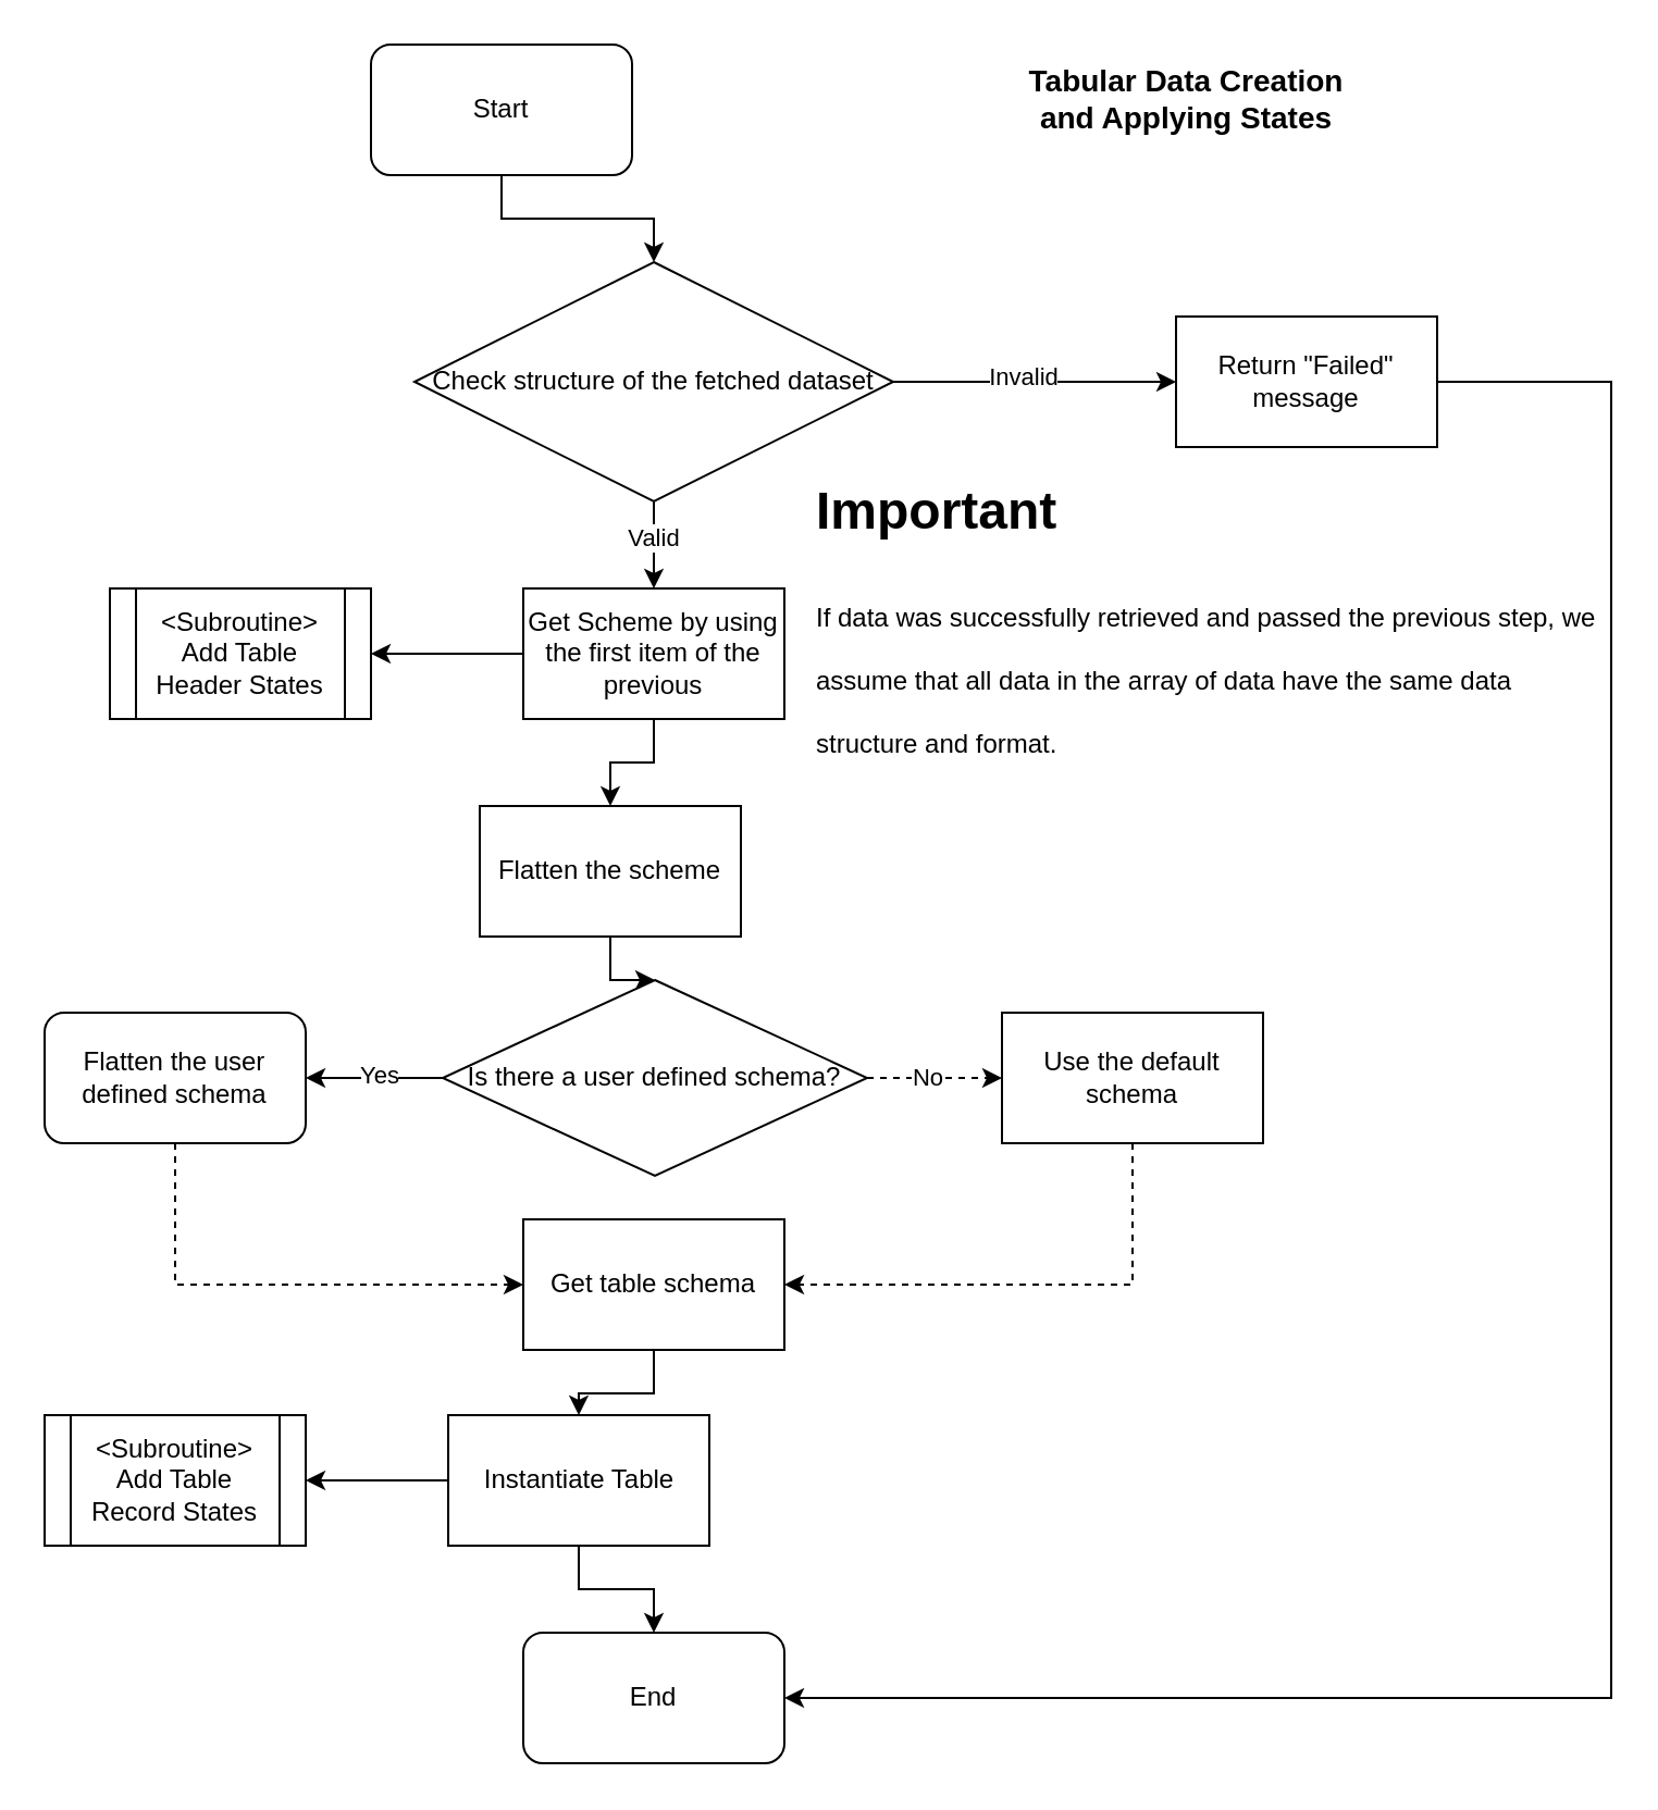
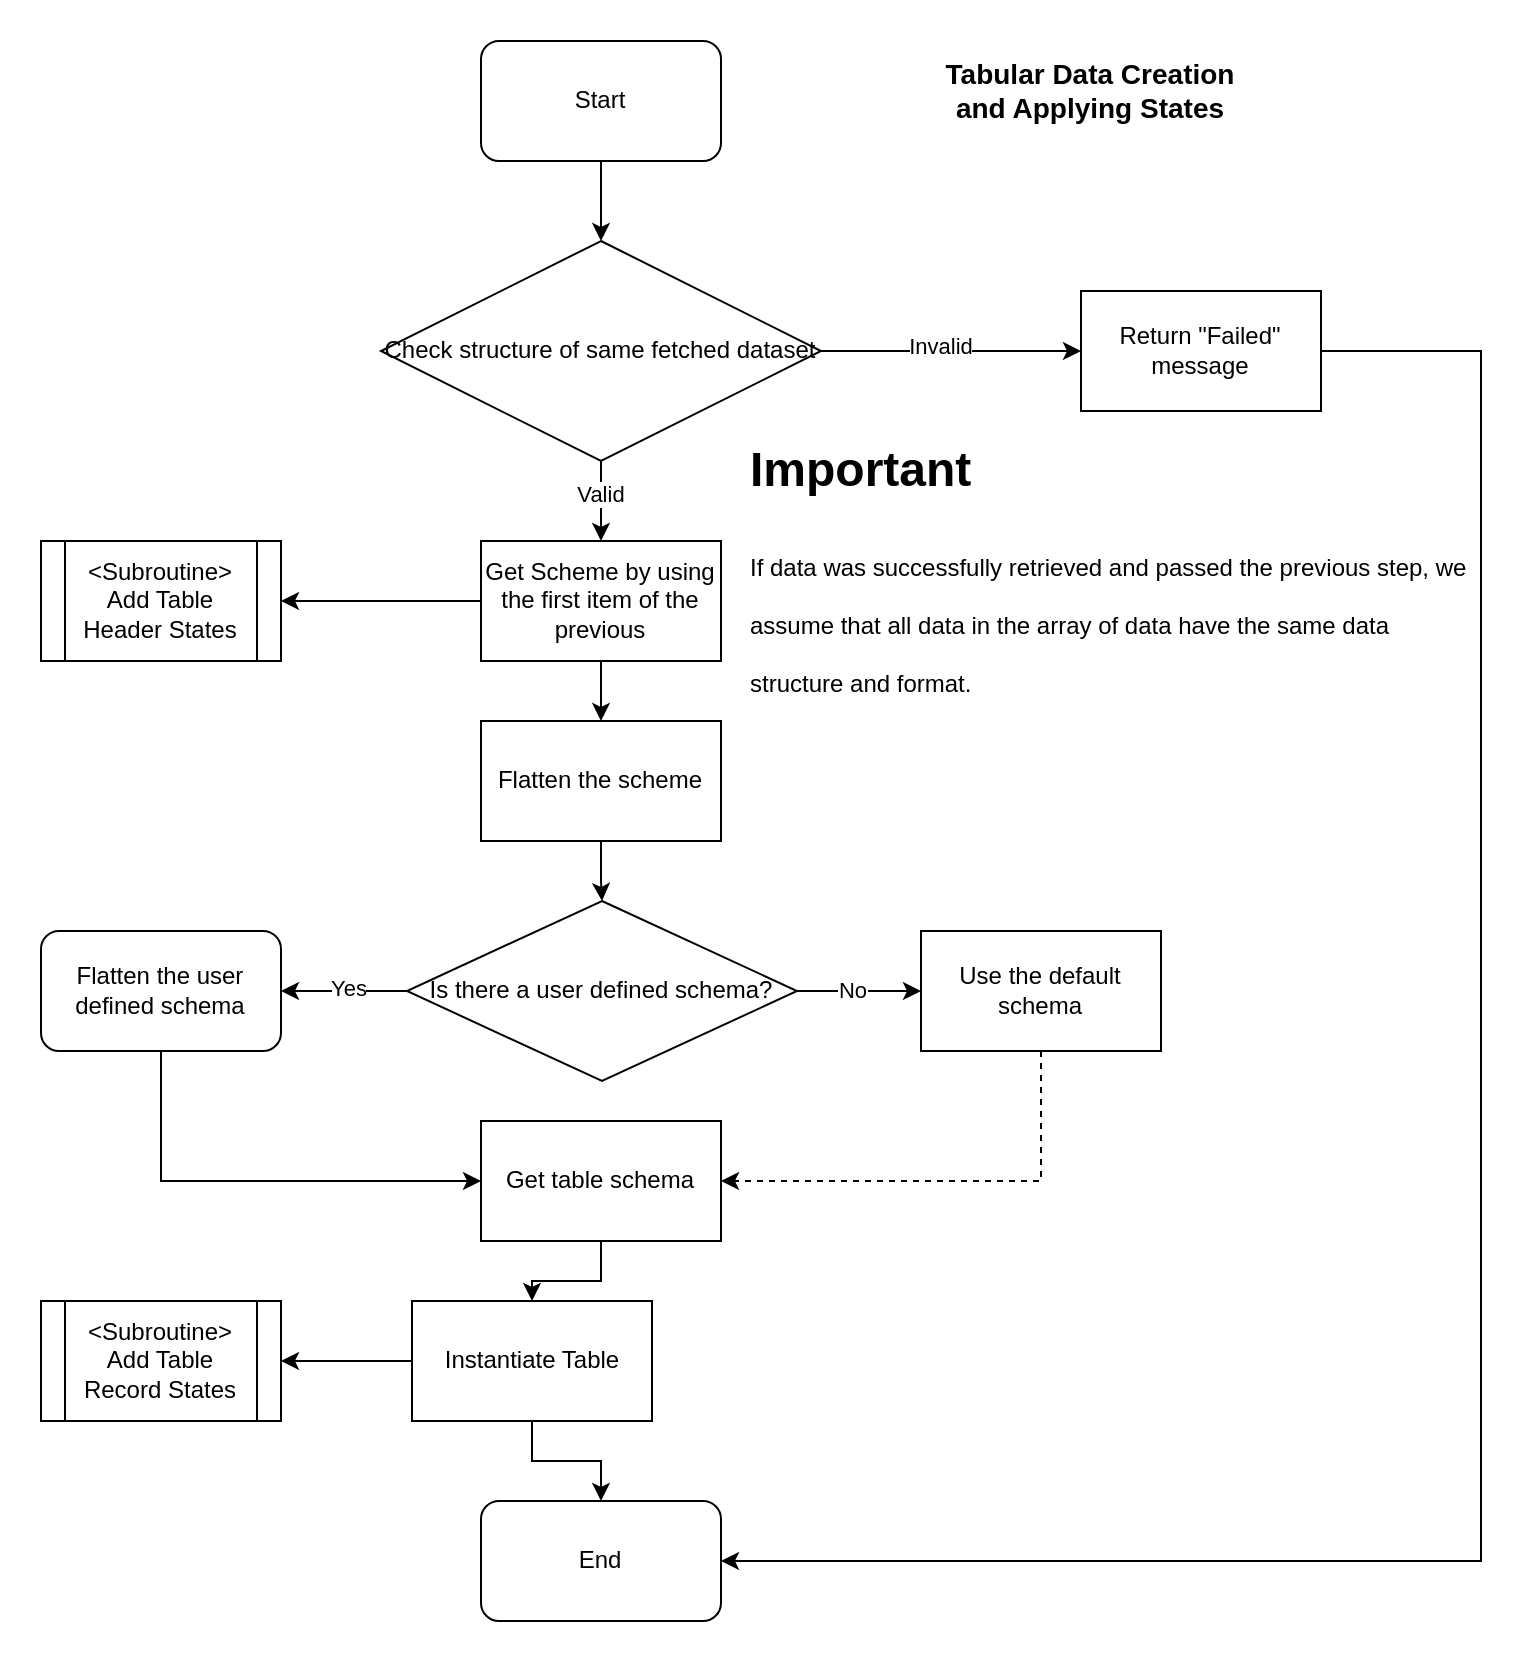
  <mxCell id="0" />
  <mxCell id="1" parent="0" />
  <mxCell id="2" value="" style="edgeStyle=orthogonalEdgeStyle;rounded=0;orthogonalLoop=1;jettySize=auto;html=1;entryX=0.5;entryY=0;entryDx=0;entryDy=0;" parent="1" source="3" target="9" edge="1"><mxGeometry relative="1" as="geometry"><mxPoint x="300" y="110" as="targetPoint" /></mxGeometry></mxCell>
- <mxCell id="3" value="Start" style="rounded=1;whiteSpace=wrap;html=1;" parent="1" vertex="1"><mxGeometry x="170" y="20" width="120" height="60" as="geometry" /></mxCell>
+ <mxCell id="3" value="Start" style="rounded=1;whiteSpace=wrap;html=1;" parent="1" vertex="1"><mxGeometry x="240" y="20" width="120" height="60" as="geometry" /></mxCell>
  <mxCell id="4" value="&lt;span style=&quot;font-size: 14px&quot;&gt;&lt;b&gt;Tabular Data Creation &lt;br&gt;and Applying States&lt;/b&gt;&lt;/span&gt;" style="text;html=1;strokeColor=none;fillColor=none;align=center;verticalAlign=middle;whiteSpace=wrap;rounded=0;" parent="1" vertex="1"><mxGeometry x="410" y="20" width="270" height="50" as="geometry" /></mxCell>
  <mxCell id="5" value="" style="edgeStyle=orthogonalEdgeStyle;rounded=0;orthogonalLoop=1;jettySize=auto;html=1;" parent="1" source="9" target="11" edge="1"><mxGeometry relative="1" as="geometry" /></mxCell>
  <mxCell id="6" value="Invalid" style="edgeLabel;html=1;align=center;verticalAlign=middle;resizable=0;points=[];" parent="5" vertex="1" connectable="0"><mxGeometry x="-0.092" y="3" relative="1" as="geometry"><mxPoint as="offset" /></mxGeometry></mxCell>
  <mxCell id="7" value="" style="edgeStyle=orthogonalEdgeStyle;rounded=0;orthogonalLoop=1;jettySize=auto;html=1;" parent="1" source="9" target="14" edge="1"><mxGeometry relative="1" as="geometry" /></mxCell>
  <mxCell id="8" value="Valid" style="edgeLabel;html=1;align=center;verticalAlign=middle;resizable=0;points=[];" parent="7" vertex="1" connectable="0"><mxGeometry x="-0.219" y="-1" relative="1" as="geometry"><mxPoint as="offset" /></mxGeometry></mxCell>
- <mxCell id="9" value="Check structure of the fetched dataset" style="rhombus;whiteSpace=wrap;html=1;" parent="1" vertex="1"><mxGeometry x="190" y="120" width="220" height="110" as="geometry" /></mxCell>
+ <mxCell id="9" value="Check structure of same fetched dataset" style="rhombus;whiteSpace=wrap;html=1;" parent="1" vertex="1"><mxGeometry x="190" y="120" width="220" height="110" as="geometry" /></mxCell>
  <mxCell id="10" style="edgeStyle=orthogonalEdgeStyle;rounded=0;orthogonalLoop=1;jettySize=auto;html=1;entryX=1;entryY=0.5;entryDx=0;entryDy=0;" parent="1" source="11" target="25" edge="1"><mxGeometry relative="1" as="geometry"><Array as="points"><mxPoint x="740" y="175" /><mxPoint x="740" y="780" /></Array></mxGeometry></mxCell>
  <mxCell id="11" value="Return &quot;Failed&quot; message" style="whiteSpace=wrap;html=1;" parent="1" vertex="1"><mxGeometry x="540" y="145" width="120" height="60" as="geometry" /></mxCell>
  <mxCell id="12" style="edgeStyle=orthogonalEdgeStyle;rounded=0;orthogonalLoop=1;jettySize=auto;html=1;entryX=0.5;entryY=0;entryDx=0;entryDy=0;" parent="1" source="14" target="31" edge="1"><mxGeometry relative="1" as="geometry"><mxPoint x="300" y="375" as="targetPoint" /></mxGeometry></mxCell>
  <mxCell id="13" style="edgeStyle=orthogonalEdgeStyle;rounded=0;orthogonalLoop=1;jettySize=auto;html=1;entryX=1;entryY=0.5;entryDx=0;entryDy=0;" edge="1" parent="1" source="14" target="29"><mxGeometry relative="1" as="geometry" /></mxCell>
  <mxCell id="14" value="Get Scheme by using the first item of the previous" style="whiteSpace=wrap;html=1;" parent="1" vertex="1"><mxGeometry x="240" y="270" width="120" height="60" as="geometry" /></mxCell>
  <mxCell id="15" value="&lt;h1&gt;&lt;span&gt;Important&lt;/span&gt;&lt;/h1&gt;&lt;h1&gt;&lt;span style=&quot;font-size: 12px ; font-weight: 400&quot;&gt;If data was successfully retrieved and passed the previous step, we assume that all data in the array of data have the same data structure and format.&lt;/span&gt;&lt;/h1&gt;" style="text;html=1;strokeColor=none;fillColor=none;spacing=5;spacingTop=-20;whiteSpace=wrap;overflow=hidden;rounded=0;" parent="1" vertex="1"><mxGeometry x="370" y="215" width="370" height="145" as="geometry" /></mxCell>
- <mxCell id="16" style="edgeStyle=orthogonalEdgeStyle;rounded=0;orthogonalLoop=1;jettySize=auto;html=1;entryX=0;entryY=0.5;entryDx=0;entryDy=0;dashed=1;" parent="1" source="20" target="24" edge="1"><mxGeometry relative="1" as="geometry"><mxPoint x="540" y="595" as="targetPoint" /></mxGeometry></mxCell>
+ <mxCell id="16" style="edgeStyle=orthogonalEdgeStyle;rounded=0;orthogonalLoop=1;jettySize=auto;html=1;entryX=0;entryY=0.5;entryDx=0;entryDy=0;" parent="1" source="20" target="24" edge="1"><mxGeometry relative="1" as="geometry"><mxPoint x="540" y="595" as="targetPoint" /></mxGeometry></mxCell>
  <mxCell id="17" value="No" style="edgeLabel;html=1;align=center;verticalAlign=middle;resizable=0;points=[];" parent="16" vertex="1" connectable="0"><mxGeometry x="-0.113" y="1" relative="1" as="geometry"><mxPoint as="offset" /></mxGeometry></mxCell>
  <mxCell id="18" value="" style="edgeStyle=orthogonalEdgeStyle;rounded=0;orthogonalLoop=1;jettySize=auto;html=1;entryX=1;entryY=0.5;entryDx=0;entryDy=0;" parent="1" source="20" target="33" edge="1"><mxGeometry relative="1" as="geometry"><mxPoint x="300" y="570" as="targetPoint" /></mxGeometry></mxCell>
  <mxCell id="19" value="Yes" style="edgeLabel;html=1;align=center;verticalAlign=middle;resizable=0;points=[];" parent="18" vertex="1" connectable="0"><mxGeometry x="-0.053" y="-2" relative="1" as="geometry"><mxPoint as="offset" /></mxGeometry></mxCell>
  <mxCell id="20" value="Is there a user defined schema?" style="rhombus;whiteSpace=wrap;html=1;" parent="1" vertex="1"><mxGeometry x="203" y="450" width="195" height="90" as="geometry" /></mxCell>
  <mxCell id="21" style="edgeStyle=orthogonalEdgeStyle;rounded=0;orthogonalLoop=1;jettySize=auto;html=1;entryX=0.5;entryY=0;entryDx=0;entryDy=0;" edge="1" parent="1" source="22" target="28"><mxGeometry relative="1" as="geometry" /></mxCell>
  <mxCell id="22" value="Get table schema" style="whiteSpace=wrap;html=1;" parent="1" vertex="1"><mxGeometry x="240" y="560" width="120" height="60" as="geometry" /></mxCell>
  <mxCell id="23" style="edgeStyle=orthogonalEdgeStyle;rounded=0;orthogonalLoop=1;jettySize=auto;html=1;entryX=1;entryY=0.5;entryDx=0;entryDy=0;dashed=1;" parent="1" source="24" edge="1" target="22"><mxGeometry relative="1" as="geometry"><Array as="points"><mxPoint x="520" y="590" /></Array><mxPoint x="300" y="650" as="targetPoint" /></mxGeometry></mxCell>
  <mxCell id="24" value="Use the default schema" style="rounded=0;whiteSpace=wrap;html=1;" parent="1" vertex="1"><mxGeometry x="460" y="465" width="120" height="60" as="geometry" /></mxCell>
  <mxCell id="25" value="End" style="rounded=1;whiteSpace=wrap;html=1;" parent="1" vertex="1"><mxGeometry x="240" y="750" width="120" height="60" as="geometry" /></mxCell>
  <mxCell id="26" style="edgeStyle=orthogonalEdgeStyle;rounded=0;orthogonalLoop=1;jettySize=auto;html=1;entryX=0.5;entryY=0;entryDx=0;entryDy=0;" parent="1" source="28" target="25" edge="1"><mxGeometry relative="1" as="geometry"><mxPoint x="300" y="740" as="targetPoint" /></mxGeometry></mxCell>
  <mxCell id="27" style="edgeStyle=orthogonalEdgeStyle;rounded=0;orthogonalLoop=1;jettySize=auto;html=1;entryX=1;entryY=0.5;entryDx=0;entryDy=0;" edge="1" parent="1" source="28" target="34"><mxGeometry relative="1" as="geometry" /></mxCell>
  <mxCell id="28" value="Instantiate Table" style="rounded=0;whiteSpace=wrap;html=1;" parent="1" vertex="1"><mxGeometry x="205.5" y="650" width="120" height="60" as="geometry" /></mxCell>
- <mxCell id="29" value="&lt;span&gt;&amp;lt;Subroutine&amp;gt;&lt;br&gt;Add Table Header States&lt;/span&gt;" style="shape=process;whiteSpace=wrap;html=1;backgroundOutline=1;" vertex="1" parent="1"><mxGeometry x="50" y="270" width="120" height="60" as="geometry" /></mxCell>
+ <mxCell id="29" value="&lt;span&gt;&amp;lt;Subroutine&amp;gt;&lt;br&gt;Add Table Header States&lt;/span&gt;" style="shape=process;whiteSpace=wrap;html=1;backgroundOutline=1;" vertex="1" parent="1"><mxGeometry x="20" y="270" width="120" height="60" as="geometry" /></mxCell>
  <mxCell id="30" style="edgeStyle=orthogonalEdgeStyle;rounded=0;orthogonalLoop=1;jettySize=auto;html=1;entryX=0.5;entryY=0;entryDx=0;entryDy=0;" edge="1" parent="1" source="31" target="20"><mxGeometry relative="1" as="geometry" /></mxCell>
- <mxCell id="31" value="Flatten the scheme" style="whiteSpace=wrap;html=1;" vertex="1" parent="1"><mxGeometry x="220" y="370" width="120" height="60" as="geometry" /></mxCell>
- <mxCell id="32" style="edgeStyle=orthogonalEdgeStyle;rounded=0;orthogonalLoop=1;jettySize=auto;html=1;entryX=0;entryY=0.5;entryDx=0;entryDy=0;dashed=1;" edge="1" parent="1" source="33" target="22"><mxGeometry relative="1" as="geometry"><Array as="points"><mxPoint x="80" y="590" /></Array></mxGeometry></mxCell>
+ <mxCell id="31" value="Flatten the scheme" style="whiteSpace=wrap;html=1;" vertex="1" parent="1"><mxGeometry x="240" y="360" width="120" height="60" as="geometry" /></mxCell>
+ <mxCell id="32" style="edgeStyle=orthogonalEdgeStyle;rounded=0;orthogonalLoop=1;jettySize=auto;html=1;entryX=0;entryY=0.5;entryDx=0;entryDy=0;" edge="1" parent="1" source="33" target="22"><mxGeometry relative="1" as="geometry"><Array as="points"><mxPoint x="80" y="590" /></Array></mxGeometry></mxCell>
  <mxCell id="33" value="Flatten the user defined schema" style="whiteSpace=wrap;html=1;rounded=1;" vertex="1" parent="1"><mxGeometry x="20" y="465" width="120" height="60" as="geometry" /></mxCell>
  <mxCell id="34" value="&lt;span&gt;&amp;lt;Subroutine&amp;gt;&lt;/span&gt;&lt;br&gt;&lt;span&gt;Add Table Record States&lt;/span&gt;" style="shape=process;whiteSpace=wrap;html=1;backgroundOutline=1;" vertex="1" parent="1"><mxGeometry x="20" y="650" width="120" height="60" as="geometry" /></mxCell>
